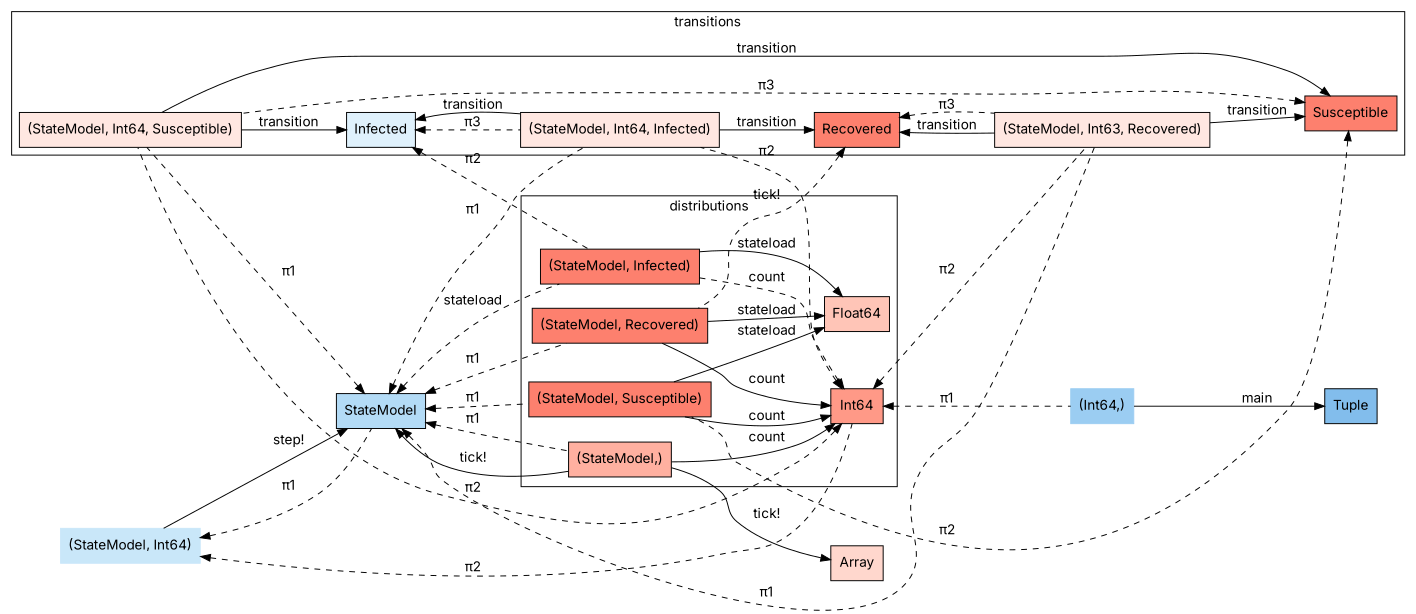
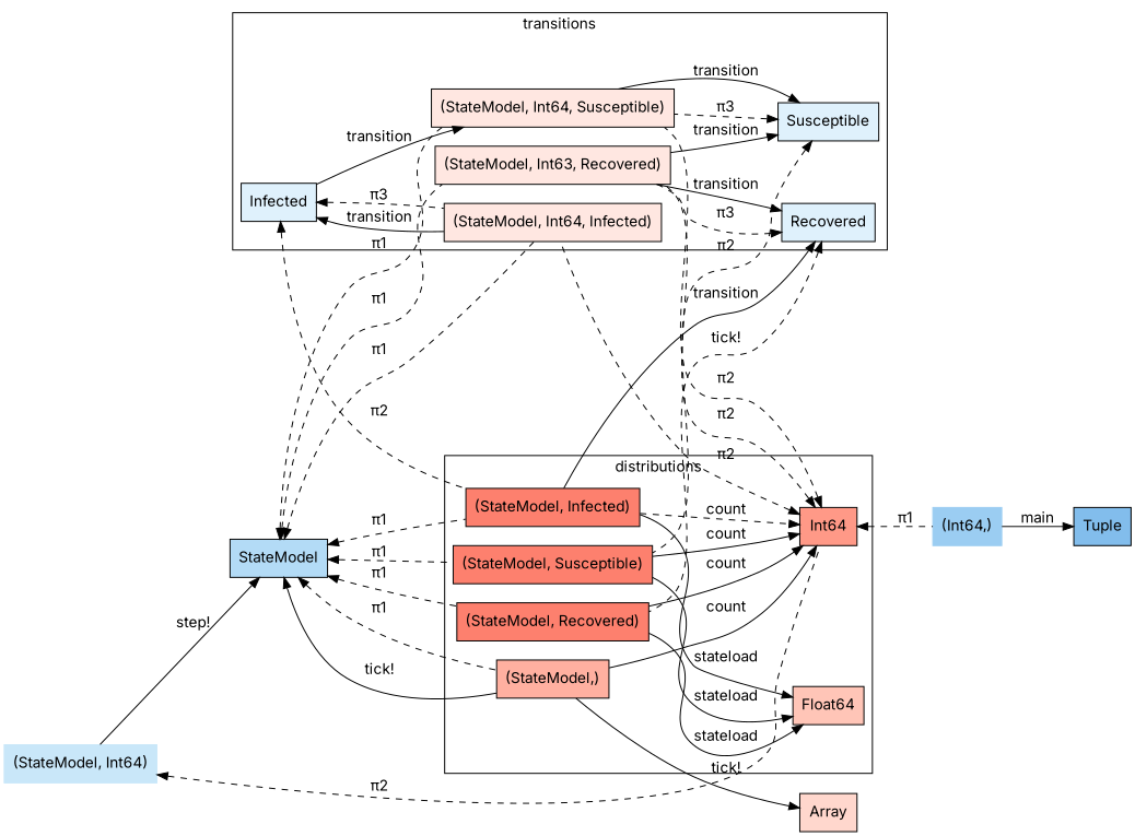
  digraph {
    fontname=Inter
    rankdir=LR
    node [fillcolor="#FFE7E1" fontname=Inter shape=box style=filled]
    edge [fontname=Inter dir=back style=dashed]
    n1 [label="(StateModel, Int64, Susceptible)"]
-   n2 [fillcolor="#FD806E" label=Susceptible]
+   n2 [fillcolor="#DFF1FC" label=Susceptible]
    n3 [fillcolor="#DFF1FC" label=Infected]
    n4 [label="(StateModel, Int64, Infected)"]
-   n5 [fillcolor="#FD806E" label=Recovered]
+   n5 [fillcolor="#DFF1FC" label=Recovered]
    n6 [label="(StateModel, Int63, Recovered)"]
    n7 [fillcolor="#FFB0A0" label="(StateModel,)"]
    n8 [fillcolor="#FF9987" label=Int64]
    n9 [fillcolor="#FD806E" label="(StateModel, Susceptible)"]
    n10 [fillcolor="#FFC5B7" label=Float64]
    n11 [fillcolor="#FD806E" label="(StateModel, Infected)"]
    n12 [fillcolor="#FD806E" label="(StateModel, Recovered)"]
    n13 [fillcolor="#FFD7CD" label=Array]
    n14 [fillcolor="#B3DBF6" label=StateModel]
    n15 [color="#9BCDF2" label="(Int64,)" fillcolor=""]
    n16 [fillcolor="#82BDEC" label=Tuple]
    n17 [color="#C9E7F9" label="(StateModel, Int64)" fillcolor=""]
    subgraph cluster_1 {
      label=transitions
      n1
      n2
      n3
      n4
      n5
      n6
    }
    subgraph cluster_2 {
      label=distributions
      n7
      n8
      n9
      n10
      n11
      n12
    }
    n1 -> n2 [label=transition dir="" style=""]
-   n1 -> n3 [label=transition dir="" style=""]
+   n3 -> n1 [label=transition dir="" style=""]
    n2 -> n1 [label="π3"]
    n2 -> n9 [label="π2"]
    n3 -> n4 [label="π3"]
    n3 -> n11 [label="π2"]
    n4 -> n3 [label=transition dir="" style=""]
-   n4 -> n5 [label=transition dir="" style=""]
+   n11 -> n5 [label=transition dir="" style=""]
    n5 -> n6 [label="π3"]
    n5 -> n12 [label="tick!"]
    n6 -> n2 [label=transition dir="" style=""]
    n6 -> n5 [label=transition dir="" style=""]
    n7 -> n8 [label=count dir="" style=""]
    n7 -> n13 [label="tick!" dir="" style=""]
    n7 -> n14 [label="tick!" dir="" style=""]
    n8 -> n1 [label="π2"]
    n8 -> n4 [label="π2"]
    n8 -> n6 [label="π2"]
    n8 -> n15 [label="π1"]
    n9 -> n8 [label=count dir="" style=""]
    n9 -> n10 [label=stateload dir="" style=""]
    n11 -> n8 [label=count dir=""]
    n11 -> n10 [label=stateload dir="" style=""]
    n12 -> n8 [label=count dir="" style=""]
    n12 -> n10 [label=stateload dir="" style=""]
    n14 -> n1 [label="π1"]
    n14 -> n4 [label="π1"]
    n14 -> n6 [label="π1"]
    n14 -> n7 [label="π1"]
    n14 -> n9 [label="π1"]
-   n14 -> n11 [label=stateload]
+   n14 -> n11 [label="π1"]
    n14 -> n12 [label="π1"]
    n15 -> n16 [label=main dir="" style=""]
    n17 -> n8 [label="π2"]
    n17 -> n14 [label="step!" dir="" style=""]
-   n17 -> n14 [label="π1"]
  }
